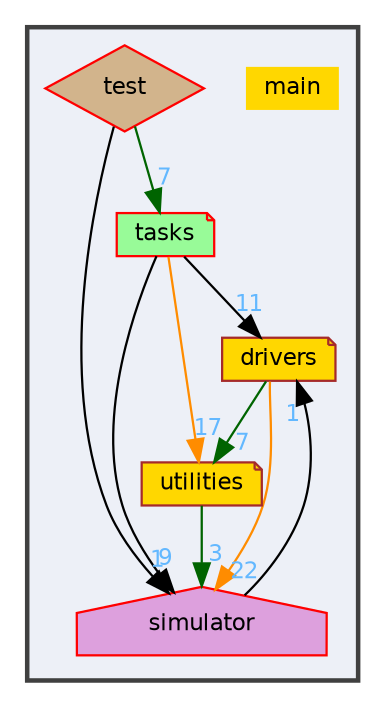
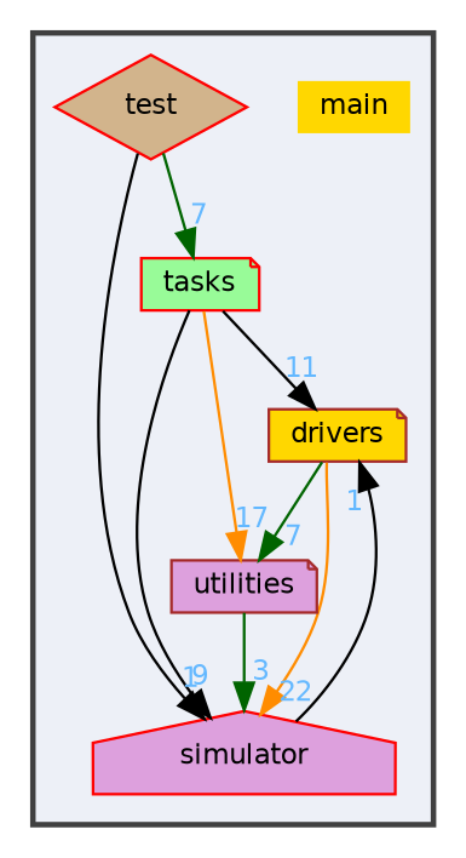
  digraph {
    compound=true
    node [color=brown fillcolor=gold fontname=Helvetica fontsize=10 shape=note style=filled]
    edge [color=black fontcolor=steelblue1 fontname=Helvetica fontsize=10 headlabel=7 labeldistance=1.5 labelfontname=Helvetica labelfontsize=10]
    n1 [height=0.2 label=main shape=plaintext width=0.4]
    n2 [height=0.2 label=drivers width=0.4]
    n3 [color=red fillcolor=plum height=0.2 label=simulator shape=house width=0.4]
    n4 [color=red fillcolor=palegreen height=0.2 label=tasks width=0.4]
    n5 [color=red fillcolor=tan height=0.2 label=test shape=diamond width=0.4]
-   n6 [height=0.2 label=utilities width=0.4]
+   n6 [fillcolor=plum height=0.2 label=utilities width=0.4]
    subgraph cluster_1 {
      bgcolor="#edf0f7"
      fontname=Helvetica
      fontsize=10
      pencolor=grey25
      style="filled,bold"
      n1
      n2
      n3
      n4
      n5
      n6
    }
    n2 -> n3 [color=darkorange headlabel=22]
    n2 -> n6 [color=darkgreen]
    n3 -> n2 [headlabel=1]
    n4 -> n2 [headlabel=11]
    n4 -> n3 [headlabel=9]
    n4 -> n6 [color=darkorange headlabel=17]
    n5 -> n3 [headlabel=1]
    n5 -> n4 [color=darkgreen]
    n6 -> n3 [color=darkgreen headlabel=3]
  }
